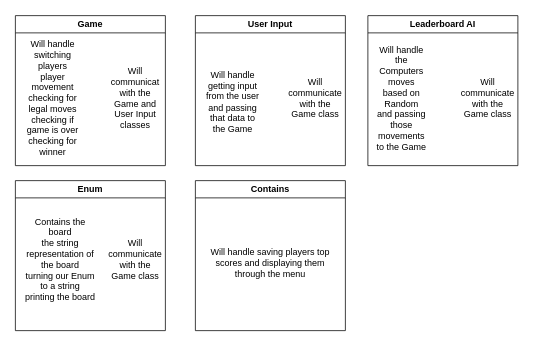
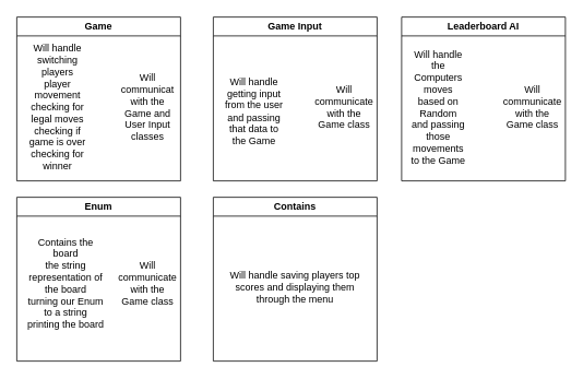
  <mxCell id="0" />
  <mxCell id="1" parent="0" />
  <mxCell id="2" value="Game" style="swimlane;whiteSpace=wrap;html=1;" parent="1" vertex="1"><mxGeometry x="20" y="20" width="200" height="200" as="geometry" /></mxCell>
  <mxCell id="3" value="Will handle switching players&lt;br&gt;player movement&lt;br&gt;checking for legal moves&lt;br&gt;checking if game is over&lt;br&gt;checking for winner" style="text;html=1;strokeColor=none;fillColor=none;align=center;verticalAlign=middle;whiteSpace=wrap;rounded=0;" parent="2" vertex="1"><mxGeometry x="10" y="40" width="80" height="140" as="geometry" /></mxCell>
  <mxCell id="4" value="Will communicat with the Game and User Input classes" style="text;html=1;strokeColor=none;fillColor=none;align=center;verticalAlign=middle;whiteSpace=wrap;rounded=0;" vertex="1" parent="2"><mxGeometry x="130" y="40" width="60" height="140" as="geometry" /></mxCell>
- <mxCell id="5" value="User Input" style="swimlane;whiteSpace=wrap;html=1;" parent="1" vertex="1"><mxGeometry x="260" y="20" width="200" height="200" as="geometry" /></mxCell>
+ <mxCell id="5" value="Game Input" style="swimlane;whiteSpace=wrap;html=1;" parent="1" vertex="1"><mxGeometry x="260" y="20" width="200" height="200" as="geometry" /></mxCell>
  <mxCell id="6" value="Will handle getting input from the user and passing that data to the Game" style="text;html=1;strokeColor=none;fillColor=none;align=center;verticalAlign=middle;whiteSpace=wrap;rounded=0;" vertex="1" parent="5"><mxGeometry x="10" y="40" width="80" height="150" as="geometry" /></mxCell>
  <mxCell id="7" value="Will communicate with the Game class" style="text;html=1;strokeColor=none;fillColor=none;align=center;verticalAlign=middle;whiteSpace=wrap;rounded=0;" vertex="1" parent="5"><mxGeometry x="130" y="40" width="60" height="140" as="geometry" /></mxCell>
  <mxCell id="8" value="Enum" style="swimlane;whiteSpace=wrap;html=1;" parent="1" vertex="1"><mxGeometry x="20" y="240" width="200" height="200" as="geometry" /></mxCell>
  <mxCell id="9" value="Contains the board&lt;br&gt;the string representation of the board&lt;br&gt;turning our Enum to a string&lt;br&gt;printing the board" style="text;html=1;strokeColor=none;fillColor=none;align=center;verticalAlign=middle;whiteSpace=wrap;rounded=0;" parent="8" vertex="1"><mxGeometry x="10" y="30" width="100" height="150" as="geometry" /></mxCell>
  <mxCell id="10" value="Will communicate with the Game class" style="text;html=1;strokeColor=none;fillColor=none;align=center;verticalAlign=middle;whiteSpace=wrap;rounded=0;" vertex="1" parent="8"><mxGeometry x="130" y="30" width="60" height="150" as="geometry" /></mxCell>
  <mxCell id="11" value="Contains" style="swimlane;whiteSpace=wrap;html=1;" parent="1" vertex="1"><mxGeometry x="260" y="240" width="200" height="200" as="geometry" /></mxCell>
  <mxCell id="12" value="Will handle saving players top scores and displaying them through the menu" style="text;html=1;strokeColor=none;fillColor=none;align=center;verticalAlign=middle;whiteSpace=wrap;rounded=0;" vertex="1" parent="11"><mxGeometry x="10" y="30" width="180" height="160" as="geometry" /></mxCell>
  <mxCell id="13" value="Leaderboard AI" style="swimlane;whiteSpace=wrap;html=1;" vertex="1" parent="1"><mxGeometry x="490" y="20" width="200" height="200" as="geometry" /></mxCell>
  <mxCell id="14" value="Will handle the Computers moves based on Random and passing those movements to the Game" style="text;html=1;strokeColor=none;fillColor=none;align=center;verticalAlign=middle;whiteSpace=wrap;rounded=0;" vertex="1" parent="13"><mxGeometry x="10" y="30" width="70" height="160" as="geometry" /></mxCell>
  <mxCell id="15" value="Will communicate with the Game class" style="text;html=1;strokeColor=none;fillColor=none;align=center;verticalAlign=middle;whiteSpace=wrap;rounded=0;" vertex="1" parent="13"><mxGeometry x="130" y="40" width="60" height="140" as="geometry" /></mxCell>
